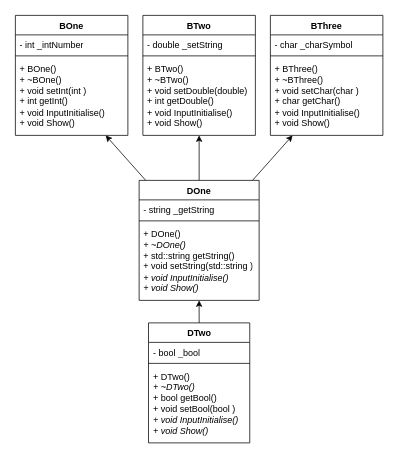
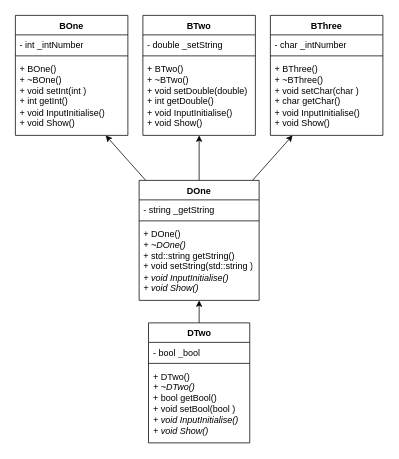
  <mxCell id="0" />
  <mxCell id="1" parent="0" />
  <mxCell id="2" value="BOne" style="swimlane;fontStyle=1;align=center;verticalAlign=top;childLayout=stackLayout;horizontal=1;startSize=26;horizontalStack=0;resizeParent=1;resizeParentMax=0;resizeLast=0;collapsible=1;marginBottom=0;whiteSpace=wrap;html=1;" parent="1" vertex="1"><mxGeometry x="20" y="20" width="150" height="160" as="geometry" /></mxCell>
  <mxCell id="3" value="&lt;div&gt;- int _intNumber&lt;/div&gt;" style="text;strokeColor=none;fillColor=none;align=left;verticalAlign=top;spacingLeft=4;spacingRight=4;overflow=hidden;rotatable=0;points=[[0,0.5],[1,0.5]];portConstraint=eastwest;whiteSpace=wrap;html=1;" parent="2" vertex="1"><mxGeometry y="26" width="150" height="24" as="geometry" /></mxCell>
  <mxCell id="4" value="" style="line;strokeWidth=1;fillColor=none;align=left;verticalAlign=middle;spacingTop=-1;spacingLeft=3;spacingRight=3;rotatable=0;labelPosition=right;points=[];portConstraint=eastwest;strokeColor=inherit;" parent="2" vertex="1"><mxGeometry y="50" width="150" height="8" as="geometry" /></mxCell>
  <mxCell id="5" value="&lt;div&gt;&lt;span style=&quot;background-color: transparent; color: light-dark(rgb(0, 0, 0), rgb(255, 255, 255));&quot;&gt;+ BOne()&lt;/span&gt;&lt;/div&gt;&lt;div&gt;&lt;span style=&quot;white-space: normal;&quot;&gt;+ ~BOne()&lt;/span&gt;&lt;/div&gt;&lt;div&gt;&lt;span style=&quot;white-space: normal;&quot;&gt;+ void setInt(int )&lt;/span&gt;&lt;/div&gt;&lt;div&gt;&lt;span style=&quot;white-space: normal;&quot;&gt;+ int getInt()&lt;/span&gt;&lt;/div&gt;&lt;div&gt;&lt;span style=&quot;white-space: normal;&quot;&gt;+ void InputInitialise()&lt;/span&gt;&lt;/div&gt;&lt;div&gt;&lt;span style=&quot;white-space: normal;&quot;&gt;+ void Show()&lt;/span&gt;&lt;/div&gt;&lt;div&gt;&lt;br&gt;&lt;/div&gt;" style="text;strokeColor=none;fillColor=none;align=left;verticalAlign=top;spacingLeft=4;spacingRight=4;overflow=hidden;rotatable=0;points=[[0,0.5],[1,0.5]];portConstraint=eastwest;whiteSpace=wrap;html=1;" parent="2" vertex="1"><mxGeometry y="58" width="150" height="102" as="geometry" /></mxCell>
  <mxCell id="6" value="BTwo" style="swimlane;fontStyle=1;align=center;verticalAlign=top;childLayout=stackLayout;horizontal=1;startSize=26;horizontalStack=0;resizeParent=1;resizeParentMax=0;resizeLast=0;collapsible=1;marginBottom=0;whiteSpace=wrap;html=1;" vertex="1" parent="1"><mxGeometry x="190" y="20" width="150" height="160" as="geometry" /></mxCell>
  <mxCell id="7" value="&lt;div&gt;- double _setString&lt;/div&gt;" style="text;strokeColor=none;fillColor=none;align=left;verticalAlign=top;spacingLeft=4;spacingRight=4;overflow=hidden;rotatable=0;points=[[0,0.5],[1,0.5]];portConstraint=eastwest;whiteSpace=wrap;html=1;" vertex="1" parent="6"><mxGeometry y="26" width="150" height="24" as="geometry" /></mxCell>
  <mxCell id="8" value="" style="line;strokeWidth=1;fillColor=none;align=left;verticalAlign=middle;spacingTop=-1;spacingLeft=3;spacingRight=3;rotatable=0;labelPosition=right;points=[];portConstraint=eastwest;strokeColor=inherit;" vertex="1" parent="6"><mxGeometry y="50" width="150" height="8" as="geometry" /></mxCell>
  <mxCell id="9" value="&lt;div&gt;&lt;span style=&quot;background-color: transparent; color: light-dark(rgb(0, 0, 0), rgb(255, 255, 255));&quot;&gt;+ BTwo()&lt;/span&gt;&lt;/div&gt;&lt;div&gt;&lt;span style=&quot;white-space: normal;&quot;&gt;+ ~BTwo()&lt;/span&gt;&lt;/div&gt;&lt;div&gt;&lt;span style=&quot;white-space: normal;&quot;&gt;+ void setDouble(double)&lt;/span&gt;&lt;/div&gt;&lt;div&gt;&lt;span style=&quot;white-space: normal;&quot;&gt;+ int getDouble()&lt;/span&gt;&lt;/div&gt;&lt;div&gt;&lt;span style=&quot;background-color: transparent; color: light-dark(rgb(0, 0, 0), rgb(255, 255, 255));&quot;&gt;+ void InputInitialise()&lt;/span&gt;&lt;/div&gt;&lt;div&gt;&lt;span style=&quot;white-space: normal;&quot;&gt;+ void Show()&lt;/span&gt;&lt;/div&gt;" style="text;strokeColor=none;fillColor=none;align=left;verticalAlign=top;spacingLeft=4;spacingRight=4;overflow=hidden;rotatable=0;points=[[0,0.5],[1,0.5]];portConstraint=eastwest;whiteSpace=wrap;html=1;" vertex="1" parent="6"><mxGeometry y="58" width="150" height="102" as="geometry" /></mxCell>
  <mxCell id="10" value="BThree" style="swimlane;fontStyle=1;align=center;verticalAlign=top;childLayout=stackLayout;horizontal=1;startSize=26;horizontalStack=0;resizeParent=1;resizeParentMax=0;resizeLast=0;collapsible=1;marginBottom=0;whiteSpace=wrap;html=1;" vertex="1" parent="1"><mxGeometry x="360" y="20" width="150" height="160" as="geometry" /></mxCell>
- <mxCell id="11" value="&lt;div&gt;- char _charSymbol&lt;/div&gt;" style="text;strokeColor=none;fillColor=none;align=left;verticalAlign=top;spacingLeft=4;spacingRight=4;overflow=hidden;rotatable=0;points=[[0,0.5],[1,0.5]];portConstraint=eastwest;whiteSpace=wrap;html=1;" vertex="1" parent="10"><mxGeometry y="26" width="150" height="24" as="geometry" /></mxCell>
+ <mxCell id="11" value="&lt;div&gt;- char _intNumber&lt;/div&gt;" style="text;strokeColor=none;fillColor=none;align=left;verticalAlign=top;spacingLeft=4;spacingRight=4;overflow=hidden;rotatable=0;points=[[0,0.5],[1,0.5]];portConstraint=eastwest;whiteSpace=wrap;html=1;" vertex="1" parent="10"><mxGeometry y="26" width="150" height="24" as="geometry" /></mxCell>
  <mxCell id="12" value="" style="line;strokeWidth=1;fillColor=none;align=left;verticalAlign=middle;spacingTop=-1;spacingLeft=3;spacingRight=3;rotatable=0;labelPosition=right;points=[];portConstraint=eastwest;strokeColor=inherit;" vertex="1" parent="10"><mxGeometry y="50" width="150" height="8" as="geometry" /></mxCell>
  <mxCell id="13" value="&lt;div&gt;&lt;span style=&quot;background-color: transparent; color: light-dark(rgb(0, 0, 0), rgb(255, 255, 255));&quot;&gt;+ BThree()&lt;/span&gt;&lt;/div&gt;&lt;div&gt;&lt;span style=&quot;white-space: normal;&quot;&gt;+ ~BThree()&lt;/span&gt;&lt;/div&gt;&lt;div&gt;&lt;span style=&quot;white-space: normal;&quot;&gt;+ void setChar(char )&lt;/span&gt;&lt;/div&gt;&lt;div&gt;&lt;span style=&quot;white-space: normal;&quot;&gt;+ char getChar()&lt;/span&gt;&lt;/div&gt;&lt;div&gt;&lt;span style=&quot;background-color: transparent; color: light-dark(rgb(0, 0, 0), rgb(255, 255, 255));&quot;&gt;+ void InputInitialise()&lt;/span&gt;&lt;/div&gt;&lt;div&gt;&lt;span style=&quot;white-space: normal;&quot;&gt;+ void Show()&lt;br&gt;&lt;/span&gt;&lt;/div&gt;" style="text;strokeColor=none;fillColor=none;align=left;verticalAlign=top;spacingLeft=4;spacingRight=4;overflow=hidden;rotatable=0;points=[[0,0.5],[1,0.5]];portConstraint=eastwest;whiteSpace=wrap;html=1;" vertex="1" parent="10"><mxGeometry y="58" width="150" height="102" as="geometry" /></mxCell>
  <mxCell id="14" style="rounded=0;orthogonalLoop=1;jettySize=auto;html=1;" edge="1" parent="1" source="17" target="5"><mxGeometry relative="1" as="geometry" /></mxCell>
  <mxCell id="15" style="rounded=0;orthogonalLoop=1;jettySize=auto;html=1;" edge="1" parent="1" source="17" target="9"><mxGeometry relative="1" as="geometry" /></mxCell>
  <mxCell id="16" style="rounded=0;orthogonalLoop=1;jettySize=auto;html=1;" edge="1" parent="1" source="17" target="13"><mxGeometry relative="1" as="geometry" /></mxCell>
  <mxCell id="17" value="DOne" style="swimlane;fontStyle=1;align=center;verticalAlign=top;childLayout=stackLayout;horizontal=1;startSize=26;horizontalStack=0;resizeParent=1;resizeParentMax=0;resizeLast=0;collapsible=1;marginBottom=0;whiteSpace=wrap;html=1;" vertex="1" parent="1"><mxGeometry x="185" y="240" width="160" height="160" as="geometry" /></mxCell>
  <mxCell id="18" value="&lt;div&gt;- string _getString&lt;/div&gt;" style="text;strokeColor=none;fillColor=none;align=left;verticalAlign=top;spacingLeft=4;spacingRight=4;overflow=hidden;rotatable=0;points=[[0,0.5],[1,0.5]];portConstraint=eastwest;whiteSpace=wrap;html=1;" vertex="1" parent="17"><mxGeometry y="26" width="160" height="24" as="geometry" /></mxCell>
  <mxCell id="19" value="" style="line;strokeWidth=1;fillColor=none;align=left;verticalAlign=middle;spacingTop=-1;spacingLeft=3;spacingRight=3;rotatable=0;labelPosition=right;points=[];portConstraint=eastwest;strokeColor=inherit;" vertex="1" parent="17"><mxGeometry y="50" width="160" height="8" as="geometry" /></mxCell>
  <mxCell id="20" value="&lt;div&gt;&lt;div&gt;&lt;span style=&quot;white-space: normal;&quot;&gt;+ DOne()&lt;/span&gt;&lt;/div&gt;&lt;div&gt;&lt;span style=&quot;white-space: normal;&quot;&gt;&lt;i&gt;+ ~DOne()&lt;/i&gt;&lt;/span&gt;&lt;/div&gt;&lt;div&gt;&lt;span style=&quot;white-space: normal;&quot;&gt;+ std::string getString()&lt;/span&gt;&lt;/div&gt;&lt;div&gt;&lt;span style=&quot;white-space: normal;&quot;&gt;+ void setString(std::string )&lt;/span&gt;&lt;/div&gt;&lt;div&gt;&lt;span style=&quot;background-color: transparent; color: light-dark(rgb(0, 0, 0), rgb(255, 255, 255));&quot;&gt;&lt;i&gt;+ void InputInitialise()&amp;nbsp;&lt;/i&gt;&lt;/span&gt;&lt;/div&gt;&lt;div&gt;&lt;span style=&quot;white-space: normal;&quot;&gt;&lt;i&gt;+ void Show()&lt;/i&gt;&lt;/span&gt;&lt;/div&gt;&lt;/div&gt;&lt;div&gt;&lt;br&gt;&lt;/div&gt;" style="text;strokeColor=none;fillColor=none;align=left;verticalAlign=top;spacingLeft=4;spacingRight=4;overflow=hidden;rotatable=0;points=[[0,0.5],[1,0.5]];portConstraint=eastwest;whiteSpace=wrap;html=1;" vertex="1" parent="17"><mxGeometry y="58" width="160" height="102" as="geometry" /></mxCell>
  <mxCell id="21" style="rounded=0;orthogonalLoop=1;jettySize=auto;html=1;" edge="1" parent="1" source="22" target="20"><mxGeometry relative="1" as="geometry" /></mxCell>
  <mxCell id="22" value="DTwo" style="swimlane;fontStyle=1;align=center;verticalAlign=top;childLayout=stackLayout;horizontal=1;startSize=26;horizontalStack=0;resizeParent=1;resizeParentMax=0;resizeLast=0;collapsible=1;marginBottom=0;whiteSpace=wrap;html=1;" vertex="1" parent="1"><mxGeometry x="197.5" y="430" width="135" height="160" as="geometry" /></mxCell>
  <mxCell id="23" value="&lt;div&gt;- bool _bool&lt;/div&gt;" style="text;strokeColor=none;fillColor=none;align=left;verticalAlign=top;spacingLeft=4;spacingRight=4;overflow=hidden;rotatable=0;points=[[0,0.5],[1,0.5]];portConstraint=eastwest;whiteSpace=wrap;html=1;" vertex="1" parent="22"><mxGeometry y="26" width="135" height="24" as="geometry" /></mxCell>
  <mxCell id="24" value="" style="line;strokeWidth=1;fillColor=none;align=left;verticalAlign=middle;spacingTop=-1;spacingLeft=3;spacingRight=3;rotatable=0;labelPosition=right;points=[];portConstraint=eastwest;strokeColor=inherit;" vertex="1" parent="22"><mxGeometry y="50" width="135" height="8" as="geometry" /></mxCell>
  <mxCell id="25" value="&lt;div&gt;&lt;div&gt;&lt;span style=&quot;white-space: normal;&quot;&gt;+ DTwo()&lt;/span&gt;&lt;/div&gt;&lt;div&gt;&lt;span style=&quot;white-space: normal;&quot;&gt;&lt;i&gt;+ ~DTwo()&lt;/i&gt;&lt;/span&gt;&lt;/div&gt;&lt;div&gt;&lt;span style=&quot;white-space: normal;&quot;&gt;+ bool getBool()&lt;/span&gt;&lt;/div&gt;&lt;div&gt;&lt;span style=&quot;white-space: normal;&quot;&gt;&lt;span style=&quot;background-color: transparent;&quot;&gt;+ void setBool(bool )&lt;/span&gt;&lt;/span&gt;&lt;/div&gt;&lt;div&gt;&lt;i style=&quot;background-color: transparent; color: light-dark(rgb(0, 0, 0), rgb(255, 255, 255));&quot;&gt;+ void&lt;/i&gt;&lt;i style=&quot;background-color: transparent; color: light-dark(rgb(0, 0, 0), rgb(255, 255, 255));&quot;&gt;&amp;nbsp;InputInitialise()&amp;nbsp;&lt;/i&gt;&lt;/div&gt;&lt;div&gt;&lt;span style=&quot;white-space: normal;&quot;&gt;&lt;i&gt;+ void Show()&lt;/i&gt;&lt;/span&gt;&lt;/div&gt;&lt;/div&gt;" style="text;strokeColor=none;fillColor=none;align=left;verticalAlign=top;spacingLeft=4;spacingRight=4;overflow=hidden;rotatable=0;points=[[0,0.5],[1,0.5]];portConstraint=eastwest;whiteSpace=wrap;html=1;" vertex="1" parent="22"><mxGeometry y="58" width="135" height="102" as="geometry" /></mxCell>
